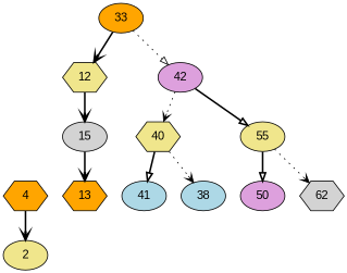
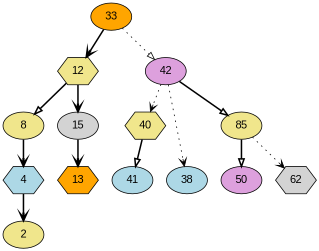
  digraph {
    fontname="Liberation Sans"
    node [fillcolor=khaki fontname="Liberation Sans" shape=ellipse style=filled]
    edge [arrowhead=vee fontname="Liberation Sans" style=bold]
    n1 [fillcolor=orange label=33]
    n2 [label=12 shape=hexagon]
    n3 [fillcolor=plum label=42]
+   n4 [label=8]
    n5 [fillcolor=lightgrey label=15]
    n6 [label=40 shape=hexagon]
-   n7 [label=55]
-   n8 [fillcolor=orange label=4 shape=hexagon]
+   n7 [label=85]
+   n8 [fillcolor=lightblue label=4 shape=hexagon]
    n9 [fillcolor=orange label=13 shape=hexagon]
    n10 [fillcolor=lightblue label=38]
    n11 [fillcolor=lightblue label=41]
    n12 [fillcolor=plum label=50]
    n13 [fillcolor=lightgrey label=62 shape=hexagon]
    n14 [label=2]
    n1 -> n2
    n1 -> n3 [arrowhead=onormal style=dotted]
+   n2 -> n4 [arrowhead=onormal]
    n2 -> n5
    n3 -> n6 [style=dotted]
    n3 -> n7 [arrowhead=onormal]
+   n4 -> n8
    n5 -> n9
-   n6 -> n10 [style=dotted]
+   n3 -> n10 [style=dotted]
    n6 -> n11 [arrowhead=onormal]
    n7 -> n12 [arrowhead=onormal]
    n7 -> n13 [style=dotted]
    n8 -> n14
  }
